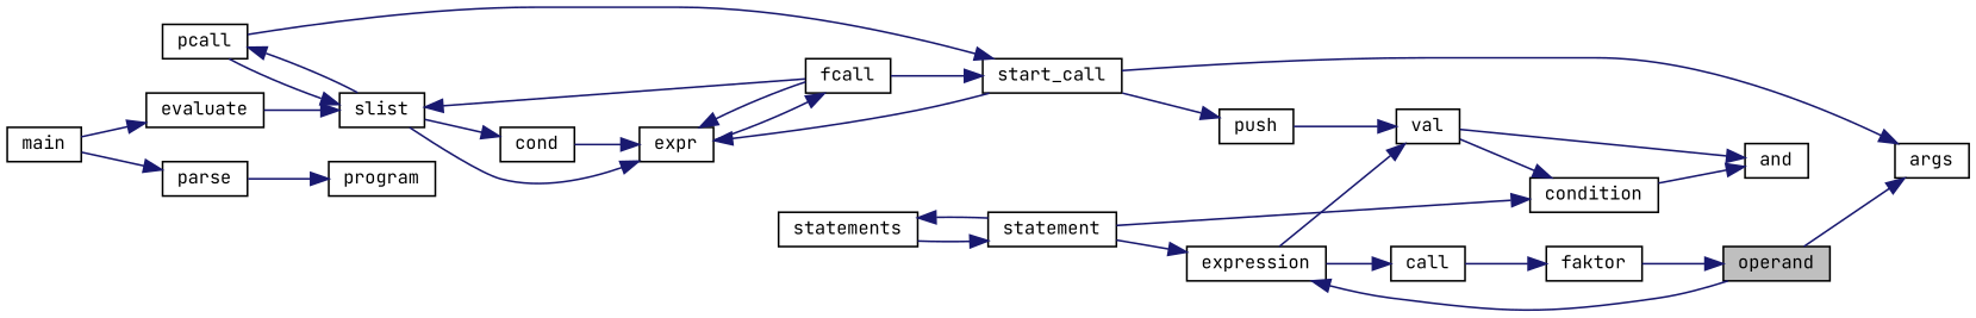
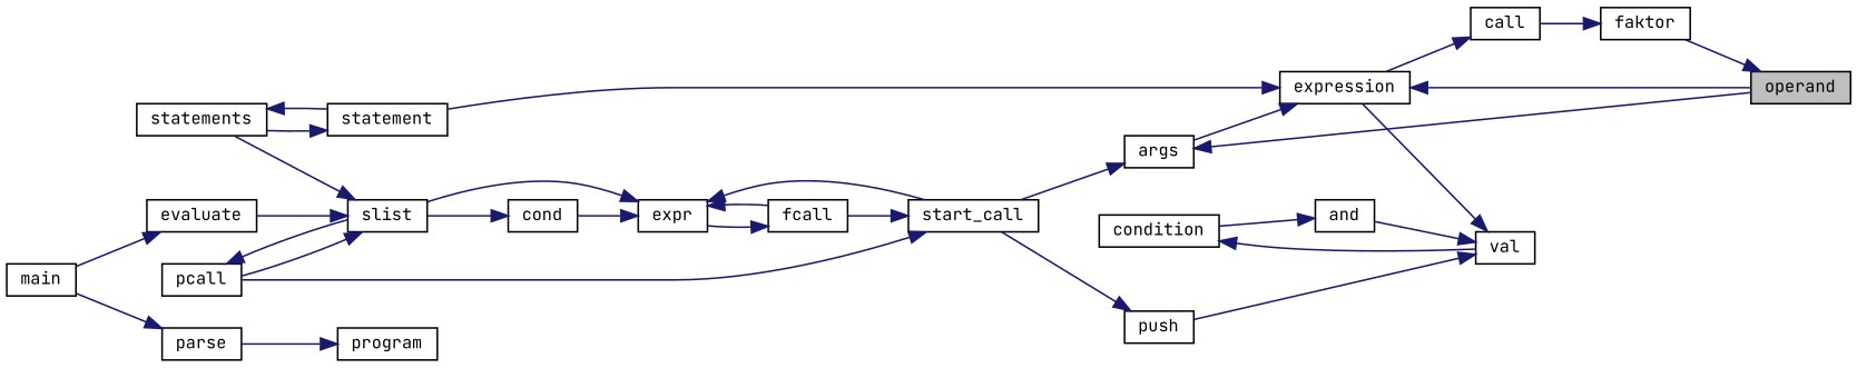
  digraph {
    fontname="JetBrains Mono"
    rankdir=RL
    node [color=black fillcolor=white fontname="JetBrains Mono" fontsize=10 shape=record style=filled]
    edge [color=midnightblue dir=back fontname="JetBrains Mono" fontsize=10 labelfontname="LiberationSans-Regular.ttf" labelfontsize=10 style=solid]
    n1 [fillcolor=grey75 fontcolor=black height=0.2 label=operand width=0.4]
    n2 [height=0.2 label=faktor width=0.4]
    n3 [height=0.2 label=call width=0.4]
    n4 [height=0.2 label=expression width=0.4]
    n5 [height=0.2 label=args width=0.4]
    n6 [height=0.2 label=statement width=0.4]
    n7 [height=0.2 label=start_call width=0.4]
    n8 [height=0.2 label=statements width=0.4]
    n9 [height=0.2 label=val width=0.4]
    n10 [height=0.2 label=and width=0.4]
    n11 [height=0.2 label=push width=0.4]
    n12 [height=0.2 label=fcall width=0.4]
    n13 [height=0.2 label=pcall width=0.4]
    n14 [height=0.2 label=expr width=0.4]
    n15 [height=0.2 label=slist width=0.4]
    n16 [height=0.2 label=cond width=0.4]
    n17 [height=0.2 label=evaluate width=0.4]
    n18 [height=0.2 label=main width=0.4]
    n19 [height=0.2 label=program width=0.4]
    n20 [height=0.2 label=parse width=0.4]
    n21 [height=0.2 label=condition width=0.4]
    n1 -> n2
    n2 -> n3
    n3 -> n4
    n4 -> n1
+   n4 -> n5
    n4 -> n6
    n5 -> n1
    n5 -> n7
    n6 -> n8
    n7 -> n12
    n7 -> n13
    n8 -> n6
    n9 -> n4
-   n10 -> n9
+   n9 -> n10
    n9 -> n11
    n10 -> n21
    n11 -> n7
    n12 -> n14
    n13 -> n15
    n14 -> n7
    n14 -> n12
    n14 -> n15
    n14 -> n16
-   n15 -> n12
+   n15 -> n8
    n15 -> n13
    n15 -> n17
    n16 -> n15
    n17 -> n18
    n19 -> n20
    n20 -> n18
-   n21 -> n6
    n21 -> n9
  }
